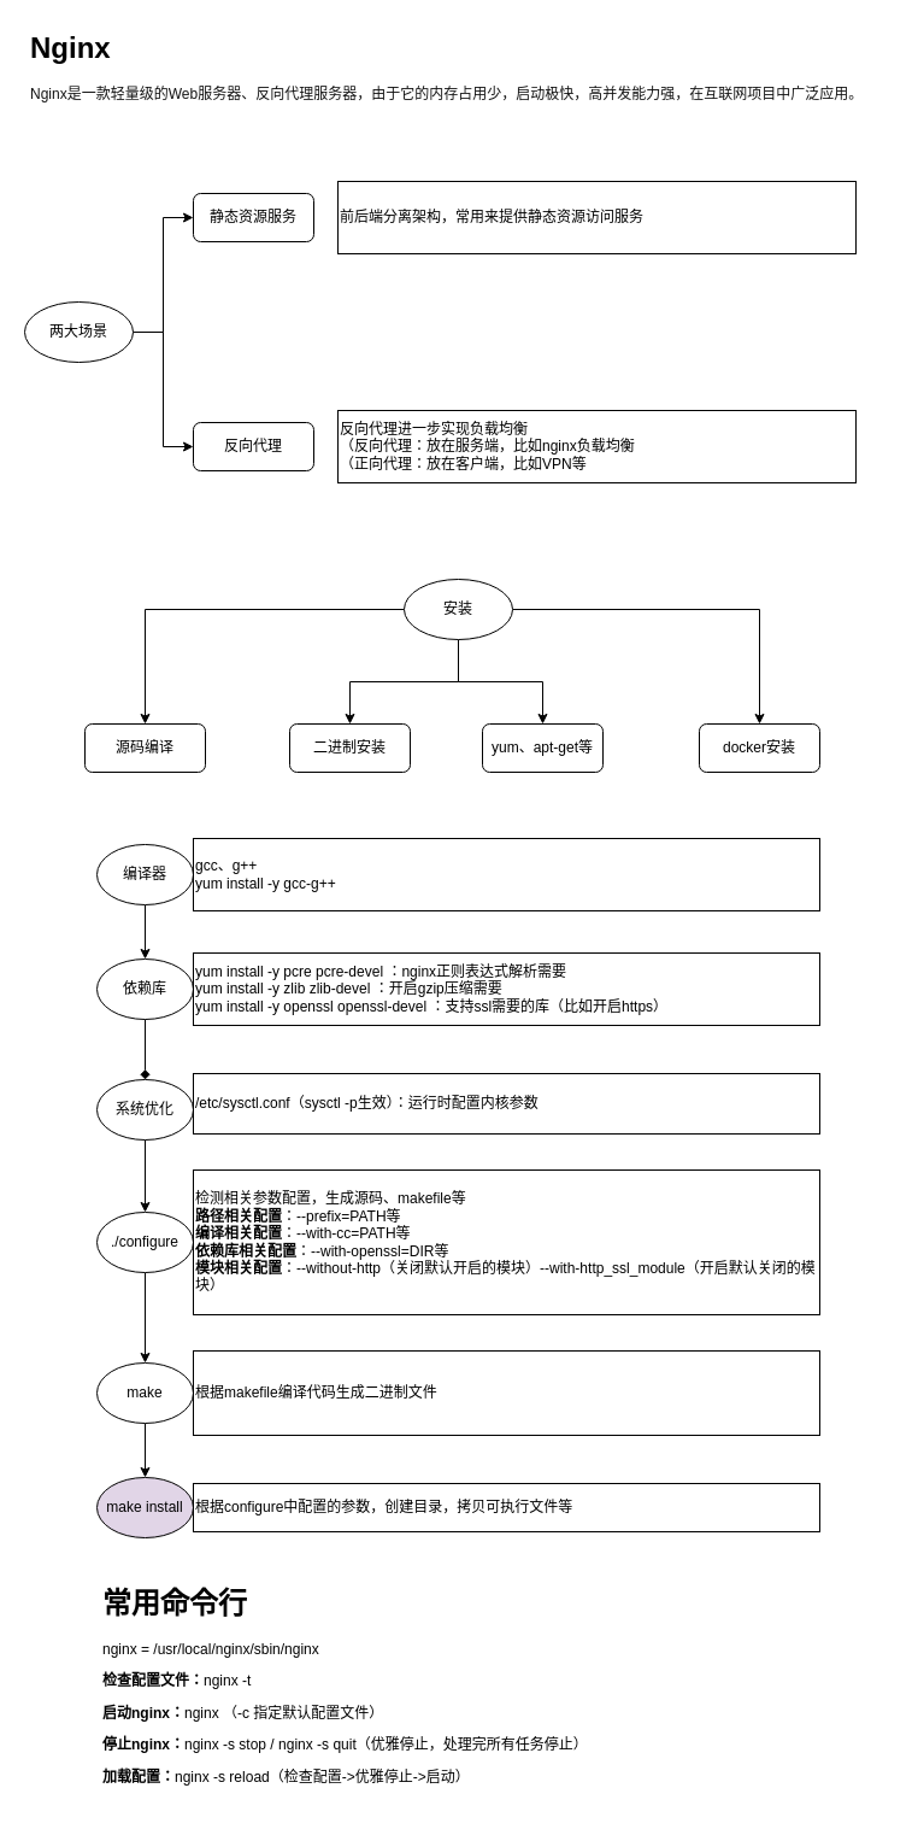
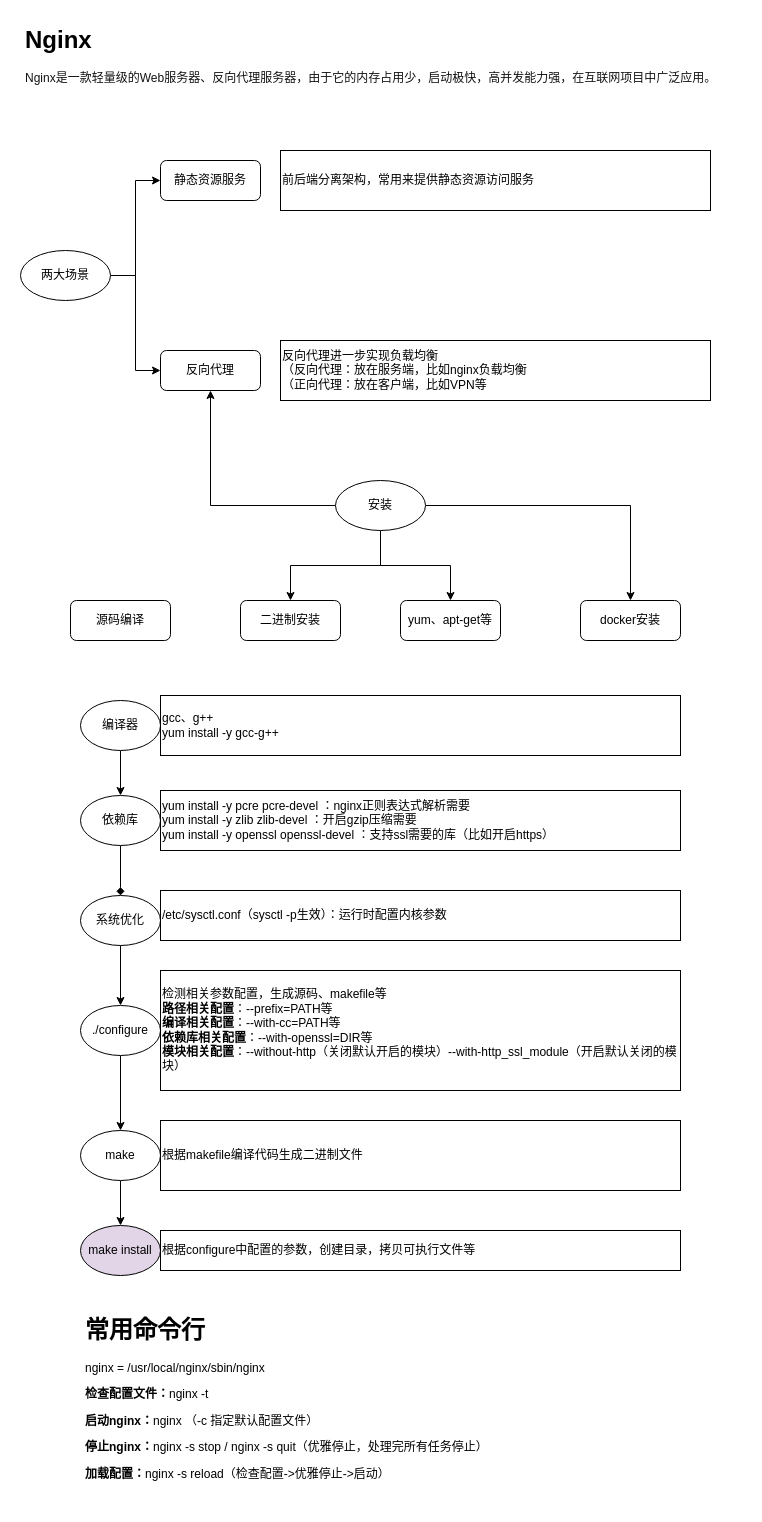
  <mxCell id="0" />
  <mxCell id="1" parent="0" />
  <mxCell id="2" value="&lt;h1&gt;Nginx&lt;/h1&gt;&lt;p&gt;&lt;/p&gt;&lt;span style=&quot;color: rgb(18 , 18 , 18) ; font-family: , &amp;#34;system-ui&amp;#34; , &amp;#34;helvetica neue&amp;#34; , &amp;#34;pingfang sc&amp;#34; , &amp;#34;microsoft yahei&amp;#34; , &amp;#34;source han sans sc&amp;#34; , &amp;#34;noto sans cjk sc&amp;#34; , &amp;#34;wenquanyi micro hei&amp;#34; , sans-serif ; background-color: rgb(255 , 255 , 255)&quot;&gt;&lt;font style=&quot;font-size: 12px&quot;&gt;Nginx是一款轻量级的Web服务器、反向代理服务器，由于它的内存占用少，启动极快，高并发能力强，在互联网项目中广泛应用。&lt;/font&gt;&lt;/span&gt;" style="text;html=1;strokeColor=none;fillColor=none;spacing=5;spacingTop=-20;whiteSpace=wrap;overflow=hidden;rounded=0;" vertex="1" parent="1"><mxGeometry x="20" y="20" width="720" height="90" as="geometry" /></mxCell>
  <mxCell id="3" style="edgeStyle=orthogonalEdgeStyle;rounded=0;orthogonalLoop=1;jettySize=auto;html=1;entryX=0;entryY=0.5;entryDx=0;entryDy=0;" edge="1" parent="1" source="5" target="6"><mxGeometry relative="1" as="geometry" /></mxCell>
  <mxCell id="4" style="edgeStyle=orthogonalEdgeStyle;rounded=0;orthogonalLoop=1;jettySize=auto;html=1;entryX=0;entryY=0.5;entryDx=0;entryDy=0;" edge="1" parent="1" source="5" target="7"><mxGeometry relative="1" as="geometry" /></mxCell>
  <mxCell id="5" value="两大场景" style="ellipse;whiteSpace=wrap;html=1;" vertex="1" parent="1"><mxGeometry x="20" y="250" width="90" height="50" as="geometry" /></mxCell>
  <mxCell id="6" value="静态资源服务" style="rounded=1;whiteSpace=wrap;html=1;" vertex="1" parent="1"><mxGeometry x="160" y="160" width="100" height="40" as="geometry" /></mxCell>
  <mxCell id="7" value="反向代理" style="rounded=1;whiteSpace=wrap;html=1;" vertex="1" parent="1"><mxGeometry x="160" y="350" width="100" height="40" as="geometry" /></mxCell>
  <mxCell id="8" value="前后端分离架构，常用来提供静态资源访问服务" style="rounded=0;whiteSpace=wrap;html=1;align=left;" vertex="1" parent="1"><mxGeometry x="280" y="150" width="430" height="60" as="geometry" /></mxCell>
  <mxCell id="9" value="反向代理进一步实现负载均衡&lt;br&gt;（反向代理：放在服务端，比如nginx负载均衡&lt;br&gt;（正向代理：放在客户端，比如VPN等" style="rounded=0;whiteSpace=wrap;html=1;align=left;" vertex="1" parent="1"><mxGeometry x="280" y="340" width="430" height="60" as="geometry" /></mxCell>
- <mxCell id="10" style="edgeStyle=orthogonalEdgeStyle;rounded=0;orthogonalLoop=1;jettySize=auto;html=1;" edge="1" parent="1" source="14" target="15"><mxGeometry relative="1" as="geometry" /></mxCell>
+ <mxCell id="10" style="edgeStyle=orthogonalEdgeStyle;rounded=0;orthogonalLoop=1;jettySize=auto;html=1;" edge="1" parent="1" source="14" target="7"><mxGeometry relative="1" as="geometry" /></mxCell>
  <mxCell id="11" style="edgeStyle=orthogonalEdgeStyle;rounded=0;orthogonalLoop=1;jettySize=auto;html=1;entryX=0.5;entryY=0;entryDx=0;entryDy=0;" edge="1" parent="1" source="14" target="16"><mxGeometry relative="1" as="geometry" /></mxCell>
  <mxCell id="12" style="edgeStyle=orthogonalEdgeStyle;rounded=0;orthogonalLoop=1;jettySize=auto;html=1;" edge="1" parent="1" source="14" target="17"><mxGeometry relative="1" as="geometry" /></mxCell>
  <mxCell id="13" style="edgeStyle=orthogonalEdgeStyle;rounded=0;orthogonalLoop=1;jettySize=auto;html=1;" edge="1" parent="1" source="14" target="18"><mxGeometry relative="1" as="geometry" /></mxCell>
  <mxCell id="14" value="安装" style="ellipse;whiteSpace=wrap;html=1;" vertex="1" parent="1"><mxGeometry x="335" y="480" width="90" height="50" as="geometry" /></mxCell>
  <mxCell id="15" value="源码编译" style="rounded=1;whiteSpace=wrap;html=1;" vertex="1" parent="1"><mxGeometry x="70" y="600" width="100" height="40" as="geometry" /></mxCell>
  <mxCell id="16" value="二进制安装&lt;span style=&quot;color: rgba(0 , 0 , 0 , 0) ; font-family: monospace ; font-size: 0px&quot;&gt;%3CmxGraphModel%3E%3Croot%3E%3CmxCell%20id%3D%220%22%2F%3E%3CmxCell%20id%3D%221%22%20parent%3D%220%22%2F%3E%3CmxCell%20id%3D%222%22%20value%3D%22%E6%BA%90%E7%A0%81%E7%BC%96%E8%AF%91%22%20style%3D%22rounded%3D1%3BwhiteSpace%3Dwrap%3Bhtml%3D1%3B%22%20vertex%3D%221%22%20parent%3D%221%22%3E%3CmxGeometry%20x%3D%22100%22%20y%3D%22680%22%20width%3D%22100%22%20height%3D%2240%22%20as%3D%22geometry%22%2F%3E%3C%2FmxCell%3E%3C%2Froot%3E%3C%2FmxGraphModel%3E&lt;/span&gt;" style="rounded=1;whiteSpace=wrap;html=1;" vertex="1" parent="1"><mxGeometry x="240" y="600" width="100" height="40" as="geometry" /></mxCell>
  <mxCell id="17" value="yum、apt-get等" style="rounded=1;whiteSpace=wrap;html=1;" vertex="1" parent="1"><mxGeometry x="400" y="600" width="100" height="40" as="geometry" /></mxCell>
  <mxCell id="18" value="docker安装" style="rounded=1;whiteSpace=wrap;html=1;" vertex="1" parent="1"><mxGeometry x="580" y="600" width="100" height="40" as="geometry" /></mxCell>
  <mxCell id="19" style="edgeStyle=orthogonalEdgeStyle;rounded=0;orthogonalLoop=1;jettySize=auto;html=1;entryX=0.5;entryY=0;entryDx=0;entryDy=0;" edge="1" parent="1" source="20" target="23"><mxGeometry relative="1" as="geometry" /></mxCell>
  <mxCell id="20" value="编译器" style="ellipse;whiteSpace=wrap;html=1;" vertex="1" parent="1"><mxGeometry x="80" y="700" width="80" height="50" as="geometry" /></mxCell>
  <mxCell id="21" value="gcc、g++&lt;br&gt;yum install -y gcc-g++" style="rounded=0;whiteSpace=wrap;html=1;align=left;" vertex="1" parent="1"><mxGeometry x="160" y="695" width="520" height="60" as="geometry" /></mxCell>
  <mxCell id="22" style="edgeStyle=orthogonalEdgeStyle;rounded=0;orthogonalLoop=1;jettySize=auto;html=1;endArrow=diamond;" edge="1" parent="1" source="23" target="26"><mxGeometry relative="1" as="geometry" /></mxCell>
  <mxCell id="23" value="依赖库" style="ellipse;whiteSpace=wrap;html=1;" vertex="1" parent="1"><mxGeometry x="80" y="795" width="80" height="50" as="geometry" /></mxCell>
  <mxCell id="24" value="yum install -y pcre pcre-devel ：nginx正则表达式解析需要&lt;br&gt;yum install -y zlib zlib-devel ：开启gzip压缩需要&lt;br&gt;yum install -y openssl&amp;nbsp;openssl-devel ：支持ssl需要的库（比如开启https）" style="rounded=0;whiteSpace=wrap;html=1;align=left;" vertex="1" parent="1"><mxGeometry x="160" y="790" width="520" height="60" as="geometry" /></mxCell>
  <mxCell id="25" style="edgeStyle=orthogonalEdgeStyle;rounded=0;orthogonalLoop=1;jettySize=auto;html=1;entryX=0.5;entryY=0;entryDx=0;entryDy=0;" edge="1" parent="1" source="26" target="29"><mxGeometry relative="1" as="geometry" /></mxCell>
  <mxCell id="26" value="系统优化" style="ellipse;whiteSpace=wrap;html=1;" vertex="1" parent="1"><mxGeometry x="80" y="895" width="80" height="50" as="geometry" /></mxCell>
  <mxCell id="27" value="/etc/sysctl.conf（sysctl -p生效）：运行时配置内核参数" style="rounded=0;whiteSpace=wrap;html=1;align=left;" vertex="1" parent="1"><mxGeometry x="160" y="890" width="520" height="50" as="geometry" /></mxCell>
  <mxCell id="28" style="edgeStyle=orthogonalEdgeStyle;rounded=0;orthogonalLoop=1;jettySize=auto;html=1;" edge="1" parent="1" source="29" target="32"><mxGeometry relative="1" as="geometry" /></mxCell>
  <mxCell id="29" value="./configure" style="ellipse;whiteSpace=wrap;html=1;" vertex="1" parent="1"><mxGeometry x="80" y="1005" width="80" height="50" as="geometry" /></mxCell>
  <mxCell id="30" value="检测相关参数配置，生成源码、makefile等&lt;br&gt;&lt;b&gt;路径相关配置&lt;/b&gt;：--prefix=PATH等&lt;br&gt;&lt;b&gt;编译相关配置&lt;/b&gt;：--with-cc=PATH等&lt;br&gt;&lt;b&gt;依赖库相关配置&lt;/b&gt;：--with-openssl=DIR等&lt;br&gt;&lt;b&gt;模块相关配置&lt;/b&gt;：--without-http（关闭默认开启的模块）--with-http_ssl_module（开启默认关闭的模块）" style="rounded=0;whiteSpace=wrap;html=1;align=left;" vertex="1" parent="1"><mxGeometry x="160" y="970" width="520" height="120" as="geometry" /></mxCell>
  <mxCell id="31" style="edgeStyle=orthogonalEdgeStyle;rounded=0;orthogonalLoop=1;jettySize=auto;html=1;entryX=0.5;entryY=0;entryDx=0;entryDy=0;" edge="1" parent="1" source="32" target="34"><mxGeometry relative="1" as="geometry" /></mxCell>
  <mxCell id="32" value="make" style="ellipse;whiteSpace=wrap;html=1;" vertex="1" parent="1"><mxGeometry x="80" y="1130" width="80" height="50" as="geometry" /></mxCell>
  <mxCell id="33" value="根据makefile编译代码生成二进制文件" style="rounded=0;whiteSpace=wrap;html=1;align=left;" vertex="1" parent="1"><mxGeometry x="160" y="1120" width="520" height="70" as="geometry" /></mxCell>
  <mxCell id="34" value="make install" style="ellipse;whiteSpace=wrap;html=1;fillColor=#e1d5e7;" vertex="1" parent="1"><mxGeometry x="80" y="1225" width="80" height="50" as="geometry" /></mxCell>
  <mxCell id="35" value="根据configure中配置的参数，创建目录，拷贝可执行文件等" style="rounded=0;whiteSpace=wrap;html=1;align=left;" vertex="1" parent="1"><mxGeometry x="160" y="1230" width="520" height="40" as="geometry" /></mxCell>
  <mxCell id="36" value="&lt;h1&gt;常用命令行&lt;/h1&gt;&lt;p&gt;nginx = /usr/local/nginx/sbin/nginx&lt;br&gt;&lt;/p&gt;&lt;p&gt;&lt;b&gt;检查配置文件：&lt;/b&gt;nginx -t&lt;/p&gt;&lt;p&gt;&lt;b&gt;启动nginx：&lt;/b&gt;nginx （-c 指定默认配置文件）&lt;/p&gt;&lt;p&gt;&lt;b&gt;停止nginx：&lt;/b&gt;nginx -s stop / nginx -s quit（优雅停止，处理完所有任务停止）&lt;/p&gt;&lt;p&gt;&lt;b&gt;加载配置：&lt;/b&gt;nginx -s reload（检查配置-&amp;gt;优雅停止-&amp;gt;启动）&lt;/p&gt;" style="text;html=1;strokeColor=none;fillColor=none;spacing=5;spacingTop=-20;whiteSpace=wrap;overflow=hidden;rounded=0;" vertex="1" parent="1"><mxGeometry x="80" y="1310" width="590" height="190" as="geometry" /></mxCell>
